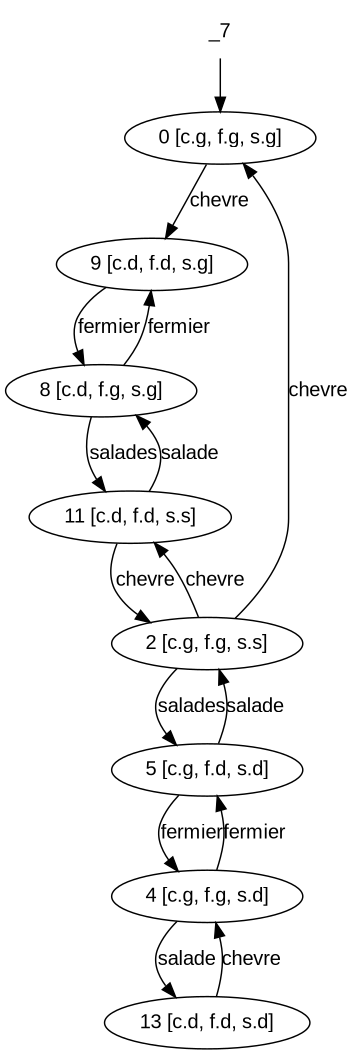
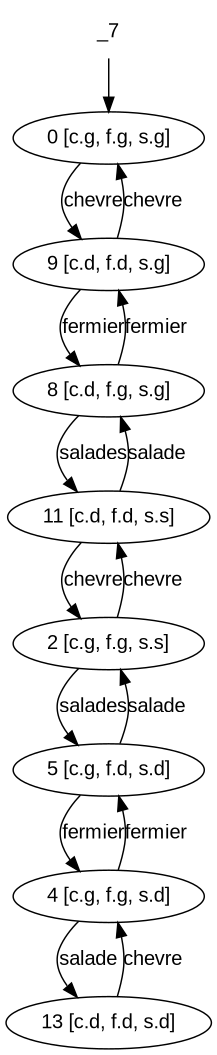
  digraph {
    fontname="Liberation Sans"
    node [fontname="Liberation Sans"]
    edge [fontname="Liberation Sans"]
    n1 [label=_7 shape=none]
    n2 [label="0 [c.g, f.g, s.g]"]
    n3 [label="9 [c.d, f.d, s.g]"]
    n4 [label="8 [c.d, f.g, s.g]"]
    n5 [label="11 [c.d, f.d, s.s]"]
    n6 [label="2 [c.g, f.g, s.s]"]
    n7 [label="5 [c.g, f.d, s.d]"]
    n8 [label="13 [c.d, f.d, s.d]"]
    n9 [label="4 [c.g, f.g, s.d]"]
    n1 -> n2
    n2 -> n3 [label=chevre]
-   n6 -> n2 [label=chevre]
+   n3 -> n2 [label=chevre]
    n3 -> n4 [label=fermier]
    n4 -> n3 [label=fermier]
    n4 -> n5 [label=salades]
    n5 -> n4 [label=salade]
    n5 -> n6 [label=chevre]
    n6 -> n5 [label=chevre]
    n6 -> n7 [label=salades]
    n7 -> n6 [label=salade]
    n7 -> n9 [label=fermier]
    n8 -> n9 [label=chevre]
    n9 -> n7 [label=fermier]
    n9 -> n8 [label=salade]
  }
